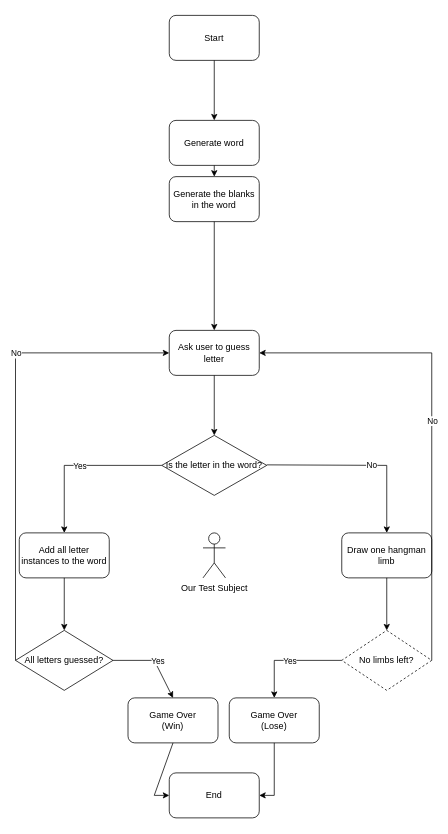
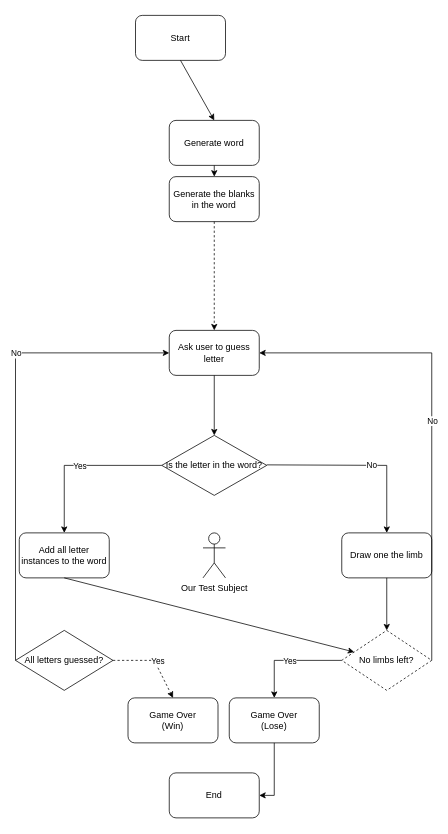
  <mxCell id="0" />
  <mxCell id="1" parent="0" />
- <mxCell id="2" value="Start" style="rounded=1;whiteSpace=wrap;html=1;" vertex="1" parent="1"><mxGeometry x="225" width="120" height="60" as="geometry" y="20" /></mxCell>
+ <mxCell id="2" value="Start" style="rounded=1;whiteSpace=wrap;html=1;" vertex="1" parent="1"><mxGeometry x="180" y="20" width="120" height="60" as="geometry" /></mxCell>
  <mxCell id="3" value="Generate word" style="rounded=1;whiteSpace=wrap;html=1;" vertex="1" parent="1"><mxGeometry x="225" y="160" width="120" height="60" as="geometry" /></mxCell>
  <mxCell id="4" value="" style="endArrow=classic;html=1;rounded=0;exitX=0.5;exitY=1;exitDx=0;exitDy=0;entryX=0.5;entryY=0;entryDx=0;entryDy=0;" edge="1" parent="1" source="2" target="3"><mxGeometry width="50" height="50" relative="1" as="geometry"><mxPoint x="205" y="120" as="sourcePoint" /><mxPoint x="405" y="130" as="targetPoint" /></mxGeometry></mxCell>
  <mxCell id="5" value="Generate the blanks in the word" style="rounded=1;whiteSpace=wrap;html=1;" vertex="1" parent="1"><mxGeometry x="225" y="235" width="120" height="60" as="geometry" /></mxCell>
  <mxCell id="6" value="" style="endArrow=classic;html=1;rounded=0;entryX=0.5;entryY=0;entryDx=0;entryDy=0;exitX=0.5;exitY=1;exitDx=0;exitDy=0;" edge="1" parent="1" source="3" target="5"><mxGeometry width="50" height="50" relative="1" as="geometry"><mxPoint x="265" y="250" as="sourcePoint" /><mxPoint x="315" y="200" as="targetPoint" /></mxGeometry></mxCell>
  <mxCell id="7" value="Ask user to guess letter" style="rounded=1;whiteSpace=wrap;html=1;" vertex="1" parent="1"><mxGeometry x="225" y="440" width="120" height="60" as="geometry" /></mxCell>
  <mxCell id="8" value="Is the letter in the word?" style="rhombus;whiteSpace=wrap;html=1;" vertex="1" parent="1"><mxGeometry x="215" y="580" width="140" height="80" as="geometry" /></mxCell>
- <mxCell id="9" value="" style="endArrow=classic;html=1;rounded=0;exitX=0.5;exitY=1;exitDx=0;exitDy=0;entryX=0.5;entryY=0;entryDx=0;entryDy=0;" edge="1" parent="1" source="5" target="7"><mxGeometry width="50" height="50" relative="1" as="geometry"><mxPoint x="245" y="490" as="sourcePoint" /><mxPoint x="485" y="340" as="targetPoint" /></mxGeometry></mxCell>
+ <mxCell id="9" value="" style="endArrow=classic;html=1;rounded=0;exitX=0.5;exitY=1;exitDx=0;exitDy=0;entryX=0.5;entryY=0;entryDx=0;entryDy=0;dashed=1;" edge="1" parent="1" source="5" target="7"><mxGeometry width="50" height="50" relative="1" as="geometry"><mxPoint x="245" y="490" as="sourcePoint" /><mxPoint x="485" y="340" as="targetPoint" /></mxGeometry></mxCell>
  <mxCell id="10" value="" style="endArrow=classic;html=1;rounded=0;exitX=0;exitY=0.5;exitDx=0;exitDy=0;" edge="1" parent="1" source="8"><mxGeometry relative="1" as="geometry"><mxPoint x="215" y="680" as="sourcePoint" /><mxPoint x="85" y="710" as="targetPoint" /><Array as="points"><mxPoint x="85" y="620" /></Array></mxGeometry></mxCell>
  <mxCell id="11" value="Yes" style="edgeLabel;resizable=0;html=1;align=center;verticalAlign=middle;" connectable="0" vertex="1" parent="10"><mxGeometry relative="1" as="geometry" /></mxCell>
  <mxCell id="12" value="" style="endArrow=classic;html=1;rounded=0;entryX=0.5;entryY=0;entryDx=0;entryDy=0;exitX=0.5;exitY=1;exitDx=0;exitDy=0;" edge="1" parent="1" source="7" target="8"><mxGeometry width="50" height="50" relative="1" as="geometry"><mxPoint x="245" y="560" as="sourcePoint" /><mxPoint x="295" y="510" as="targetPoint" /></mxGeometry></mxCell>
  <mxCell id="13" value="Add all letter instances to the word" style="rounded=1;whiteSpace=wrap;html=1;" vertex="1" parent="1"><mxGeometry x="25" y="710" width="120" height="60" as="geometry" /></mxCell>
  <mxCell id="14" value="All letters guessed?" style="rhombus;whiteSpace=wrap;html=1;" vertex="1" parent="1"><mxGeometry x="20" y="840" width="130" height="80" as="geometry" /></mxCell>
- <mxCell id="15" value="" style="endArrow=classic;html=1;rounded=0;exitX=0.5;exitY=1;exitDx=0;exitDy=0;entryX=0.5;entryY=0;entryDx=0;entryDy=0;" edge="1" parent="1" source="13" target="14"><mxGeometry width="50" height="50" relative="1" as="geometry"><mxPoint x="265" y="640" as="sourcePoint" /><mxPoint x="315" y="590" as="targetPoint" /></mxGeometry></mxCell>
+ <mxCell id="15" value="" style="endArrow=classic;html=1;rounded=0;exitX=0.5;exitY=1;exitDx=0;exitDy=0;" edge="1" parent="1" source="13" target="24"><mxGeometry width="50" height="50" relative="1" as="geometry"><mxPoint x="265" y="640" as="sourcePoint" /><mxPoint x="315" y="590" as="targetPoint" /></mxGeometry></mxCell>
  <mxCell id="16" value="Game Over&lt;br&gt;(Win)" style="rounded=1;whiteSpace=wrap;html=1;" vertex="1" parent="1"><mxGeometry x="170" y="930" width="120" height="60" as="geometry" /></mxCell>
- <mxCell id="17" value="" style="endArrow=classic;html=1;rounded=0;exitX=1;exitY=0.5;exitDx=0;exitDy=0;entryX=0.5;entryY=0;entryDx=0;entryDy=0;" edge="1" parent="1" source="14" target="16"><mxGeometry relative="1" as="geometry"><mxPoint x="185" y="810" as="sourcePoint" /><mxPoint x="335" y="620" as="targetPoint" /><Array as="points"><mxPoint x="205" y="880" /></Array></mxGeometry></mxCell>
+ <mxCell id="17" value="" style="endArrow=classic;html=1;rounded=0;exitX=1;exitY=0.5;exitDx=0;exitDy=0;entryX=0.5;entryY=0;entryDx=0;entryDy=0;dashed=1;" edge="1" parent="1" source="14" target="16"><mxGeometry relative="1" as="geometry"><mxPoint x="185" y="810" as="sourcePoint" /><mxPoint x="335" y="620" as="targetPoint" /><Array as="points"><mxPoint x="205" y="880" /></Array></mxGeometry></mxCell>
  <mxCell id="18" value="Yes" style="edgeLabel;html=1;align=center;verticalAlign=middle;resizable=0;points=[];" vertex="1" connectable="0" parent="17"><mxGeometry x="-0.05" y="-1" relative="1" as="geometry"><mxPoint x="6" y="-1" as="offset" /></mxGeometry></mxCell>
  <mxCell id="19" value="" style="endArrow=classic;html=1;rounded=0;exitX=0;exitY=0.5;exitDx=0;exitDy=0;entryX=0;entryY=0.5;entryDx=0;entryDy=0;" edge="1" parent="1" source="14" target="7"><mxGeometry relative="1" as="geometry"><mxPoint x="235" y="620" as="sourcePoint" /><mxPoint x="15" y="500" as="targetPoint" /><Array as="points"><mxPoint x="20" y="470" /></Array></mxGeometry></mxCell>
  <mxCell id="20" value="No" style="edgeLabel;html=1;align=center;verticalAlign=middle;resizable=0;points=[];" vertex="1" connectable="0" parent="19"><mxGeometry x="-0.007" y="-2" relative="1" as="geometry"><mxPoint x="-2" y="-105" as="offset" /></mxGeometry></mxCell>
  <mxCell id="21" value="" style="endArrow=classic;html=1;rounded=0;entryX=0.5;entryY=0;entryDx=0;entryDy=0;" edge="1" parent="1" target="23"><mxGeometry relative="1" as="geometry"><mxPoint x="355" y="619.33" as="sourcePoint" /><mxPoint x="475" y="610" as="targetPoint" /><Array as="points"><mxPoint x="515" y="620" /></Array></mxGeometry></mxCell>
  <mxCell id="22" value="No" style="edgeLabel;html=1;align=center;verticalAlign=middle;resizable=0;points=[];" vertex="1" connectable="0" parent="21"><mxGeometry x="0.109" y="-5" relative="1" as="geometry"><mxPoint x="1" y="-5" as="offset" /></mxGeometry></mxCell>
- <mxCell id="23" value="Draw one hangman limb" style="rounded=1;whiteSpace=wrap;html=1;" vertex="1" parent="1"><mxGeometry x="455" y="710" width="120" height="60" as="geometry" /></mxCell>
+ <mxCell id="23" value="Draw one the limb" style="rounded=1;whiteSpace=wrap;html=1;" vertex="1" parent="1"><mxGeometry x="455" y="710" width="120" height="60" as="geometry" /></mxCell>
  <mxCell id="24" value="No limbs left?" style="rhombus;whiteSpace=wrap;html=1;dashed=1;" vertex="1" parent="1"><mxGeometry x="455" y="840" width="120" height="80" as="geometry" /></mxCell>
  <mxCell id="25" value="" style="endArrow=classic;html=1;rounded=0;entryX=0.5;entryY=0;entryDx=0;entryDy=0;exitX=0.5;exitY=1;exitDx=0;exitDy=0;" edge="1" parent="1" source="23" target="24"><mxGeometry width="50" height="50" relative="1" as="geometry"><mxPoint x="265" y="700" as="sourcePoint" /><mxPoint x="315" y="650" as="targetPoint" /></mxGeometry></mxCell>
  <mxCell id="26" value="Game Over&lt;br&gt;(Lose)" style="rounded=1;whiteSpace=wrap;html=1;" vertex="1" parent="1"><mxGeometry x="305" y="930" width="120" height="60" as="geometry" /></mxCell>
  <mxCell id="27" value="" style="endArrow=classic;html=1;rounded=0;entryX=0.5;entryY=0;entryDx=0;entryDy=0;exitX=0;exitY=0.5;exitDx=0;exitDy=0;" edge="1" parent="1" source="24" target="26"><mxGeometry relative="1" as="geometry"><mxPoint x="435" y="870" as="sourcePoint" /><mxPoint x="405" y="840" as="targetPoint" /><Array as="points"><mxPoint x="365" y="880" /></Array></mxGeometry></mxCell>
  <mxCell id="28" value="Yes" style="edgeLabel;resizable=0;html=1;align=center;verticalAlign=middle;" connectable="0" vertex="1" parent="27"><mxGeometry relative="1" as="geometry" /></mxCell>
  <mxCell id="29" value="" style="endArrow=classic;html=1;rounded=0;entryX=1;entryY=0.5;entryDx=0;entryDy=0;exitX=1;exitY=0.5;exitDx=0;exitDy=0;" edge="1" parent="1" source="24" target="7"><mxGeometry relative="1" as="geometry"><mxPoint x="225" y="770" as="sourcePoint" /><mxPoint x="365" y="800" as="targetPoint" /><Array as="points"><mxPoint x="575" y="470" /></Array></mxGeometry></mxCell>
  <mxCell id="30" value="No" style="edgeLabel;resizable=0;html=1;align=center;verticalAlign=middle;" connectable="0" vertex="1" parent="29"><mxGeometry relative="1" as="geometry" /></mxCell>
  <mxCell id="31" value="End" style="rounded=1;whiteSpace=wrap;html=1;" vertex="1" parent="1"><mxGeometry x="225" y="1030" width="120" height="60" as="geometry" /></mxCell>
- <mxCell id="32" value="" style="endArrow=classic;html=1;rounded=0;entryX=0;entryY=0.5;entryDx=0;entryDy=0;exitX=0.5;exitY=1;exitDx=0;exitDy=0;" edge="1" parent="1" source="16" target="31"><mxGeometry width="50" height="50" relative="1" as="geometry"><mxPoint x="135" y="1090" as="sourcePoint" /><mxPoint x="185" y="1040" as="targetPoint" /><Array as="points"><mxPoint x="205" y="1060" /></Array></mxGeometry></mxCell>
  <mxCell id="33" value="" style="endArrow=classic;html=1;rounded=0;exitX=0.5;exitY=1;exitDx=0;exitDy=0;entryX=1;entryY=0.5;entryDx=0;entryDy=0;" edge="1" parent="1" source="26" target="31"><mxGeometry width="50" height="50" relative="1" as="geometry"><mxPoint x="385" y="1070" as="sourcePoint" /><mxPoint x="435" y="1020" as="targetPoint" /><Array as="points"><mxPoint x="365" y="1060" /></Array></mxGeometry></mxCell>
  <mxCell id="34" value="Our Test Subject" style="shape=umlActor;verticalLabelPosition=bottom;verticalAlign=top;html=1;outlineConnect=0;" vertex="1" parent="1"><mxGeometry x="270" y="710" width="30" height="60" as="geometry" /></mxCell>
